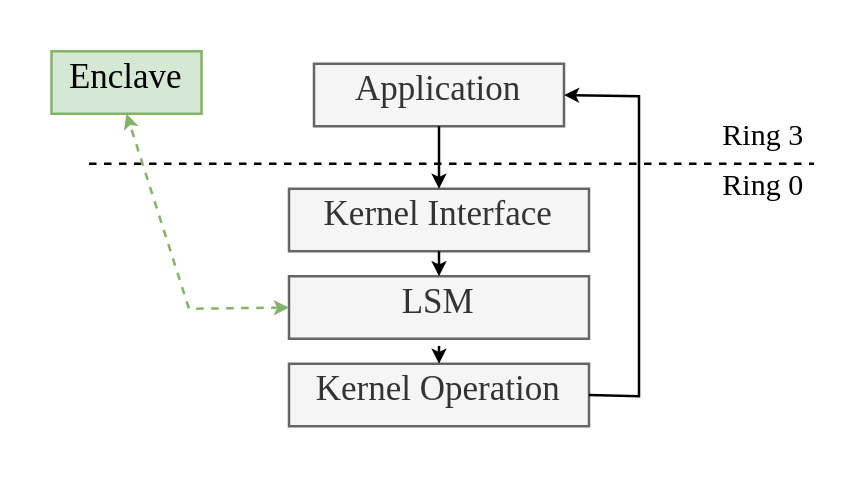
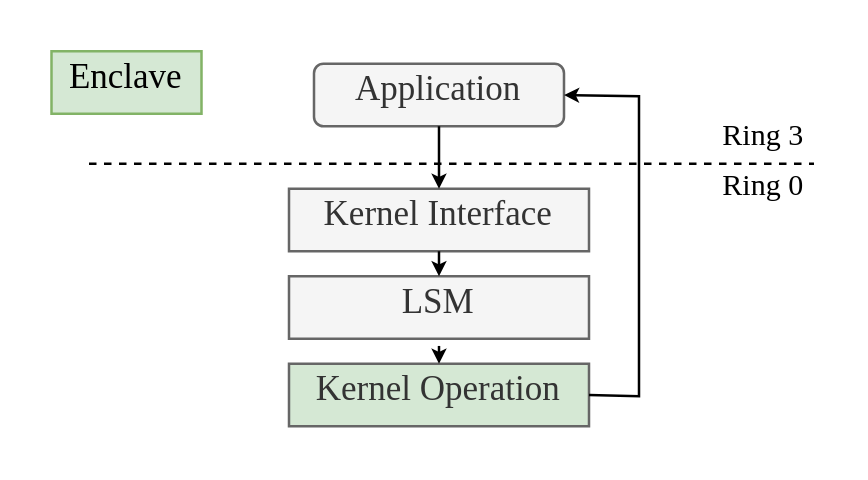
  <mxCell id="0" />
  <mxCell id="1" parent="0" />
  <mxCell id="2" value="" style="endArrow=none;dashed=1;html=1;" parent="1" edge="1"><mxGeometry width="50" height="50" relative="1" as="geometry"><mxPoint x="35" y="65" as="sourcePoint" /><mxPoint x="325" y="65" as="targetPoint" /></mxGeometry></mxCell>
- <mxCell id="3" value="Application" style="rounded=0;whiteSpace=wrap;html=1;fillColor=#f5f5f5;strokeColor=#666666;fontColor=#333333;fontFamily=Linux Libertine O;spacingBottom=4;fontSize=14;" parent="1" vertex="1"><mxGeometry x="125" y="25" width="100" height="25" as="geometry" /></mxCell>
+ <mxCell id="3" value="Application" style="whiteSpace=wrap;html=1;fillColor=#f5f5f5;strokeColor=#666666;fontColor=#333333;fontFamily=Linux Libertine O;spacingBottom=4;fontSize=14;rounded=1;" parent="1" vertex="1"><mxGeometry x="125" y="25" width="100" height="25" as="geometry" /></mxCell>
  <mxCell id="4" value="Kernel Interface" style="rounded=0;whiteSpace=wrap;html=1;fillColor=#f5f5f5;strokeColor=#666666;fontColor=#333333;fontFamily=Linux Libertine O;spacingBottom=4;fontSize=14;" parent="1" vertex="1"><mxGeometry x="115" y="75" width="120" height="25" as="geometry" /></mxCell>
  <mxCell id="5" value="LSM" style="rounded=0;whiteSpace=wrap;html=1;fillColor=#f5f5f5;strokeColor=#666666;fontColor=#333333;fontFamily=Linux Libertine O;spacingBottom=4;fontSize=14;" parent="1" vertex="1"><mxGeometry x="115" y="110" width="120" height="25" as="geometry" /></mxCell>
- <mxCell id="6" value="Kernel Operation" style="rounded=0;whiteSpace=wrap;html=1;fillColor=#f5f5f5;strokeColor=#666666;fontColor=#333333;fontFamily=Linux Libertine O;spacingBottom=4;fontSize=14;" parent="1" vertex="1"><mxGeometry x="115" y="145" width="120" height="25" as="geometry" /></mxCell>
+ <mxCell id="6" value="Kernel Operation" style="rounded=0;whiteSpace=wrap;html=1;fillColor=#d5e8d4;strokeColor=#666666;fontColor=#333333;fontFamily=Linux Libertine O;spacingBottom=4;fontSize=14;" parent="1" vertex="1"><mxGeometry x="115" y="145" width="120" height="25" as="geometry" /></mxCell>
  <mxCell id="7" value="Enclave" style="rounded=0;whiteSpace=wrap;html=1;fillColor=#d5e8d4;strokeColor=#82b366;fontFamily=Linux Libertine O;spacingBottom=3;fontSize=14;" parent="1" vertex="1"><mxGeometry x="20" y="20" width="60" height="25" as="geometry" /></mxCell>
  <mxCell id="8" value="" style="endArrow=none;startArrow=classic;html=1;exitX=0.5;exitY=0;exitDx=0;exitDy=0;entryX=0.5;entryY=1;entryDx=0;entryDy=0;startSize=3;endFill=0;" parent="1" source="4" target="3" edge="1"><mxGeometry width="50" height="50" relative="1" as="geometry"><mxPoint x="125" y="95" as="sourcePoint" /><mxPoint x="175" y="55" as="targetPoint" /></mxGeometry></mxCell>
  <mxCell id="9" value="" style="endArrow=none;startArrow=classic;html=1;exitX=0.5;exitY=0;exitDx=0;exitDy=0;entryX=0.5;entryY=1;entryDx=0;entryDy=0;startSize=3;endFill=0;" parent="1" source="5" target="4" edge="1"><mxGeometry width="50" height="50" relative="1" as="geometry"><mxPoint x="125" y="95" as="sourcePoint" /><mxPoint x="275" y="115" as="targetPoint" /></mxGeometry></mxCell>
  <mxCell id="10" value="" style="endArrow=none;startArrow=classic;html=1;entryX=0.5;entryY=1;entryDx=0;entryDy=0;exitX=0.5;exitY=0;exitDx=0;exitDy=0;startSize=3;endFill=0;dashed=1;" parent="1" source="6" target="5" edge="1"><mxGeometry width="50" height="50" relative="1" as="geometry"><mxPoint x="125" y="95" as="sourcePoint" /><mxPoint x="175" y="45" as="targetPoint" /></mxGeometry></mxCell>
  <mxCell id="11" value="" style="endArrow=classic;html=1;exitX=1;exitY=0.5;exitDx=0;exitDy=0;entryX=1;entryY=0.5;entryDx=0;entryDy=0;rounded=0;endSize=3;" parent="1" source="6" target="3" edge="1"><mxGeometry width="50" height="50" relative="1" as="geometry"><mxPoint x="125" y="95" as="sourcePoint" /><mxPoint x="175" y="45" as="targetPoint" /><Array as="points"><mxPoint x="255" y="158" /><mxPoint x="255" y="38" /></Array></mxGeometry></mxCell>
- <mxCell id="12" value="" style="endArrow=classic;startArrow=classic;html=1;strokeWidth=1;entryX=0.5;entryY=1;entryDx=0;entryDy=0;exitX=0;exitY=0.5;exitDx=0;exitDy=0;rounded=0;fillColor=#d5e8d4;strokeColor=#82b366;endSize=3;startSize=3;dashed=1;" parent="1" source="5" target="7" edge="1"><mxGeometry width="50" height="50" relative="1" as="geometry"><mxPoint x="125" y="95" as="sourcePoint" /><mxPoint x="175" y="45" as="targetPoint" /><Array as="points"><mxPoint x="75" y="123" /></Array></mxGeometry></mxCell>
  <mxCell id="13" value="Ring 3" style="text;html=1;strokeColor=none;fillColor=none;align=center;verticalAlign=middle;whiteSpace=wrap;rounded=0;fontFamily=Linux Libertine O;fontSize=12;spacingBottom=2;" parent="1" vertex="1"><mxGeometry x="285" y="45" width="40" height="20" as="geometry" /></mxCell>
  <mxCell id="14" value="Ring 0" style="text;html=1;strokeColor=none;fillColor=none;align=center;verticalAlign=middle;whiteSpace=wrap;rounded=0;fontFamily=Linux Libertine O;fontSize=12;spacingBottom=2;" parent="1" vertex="1"><mxGeometry x="285" y="65" width="40" height="20" as="geometry" /></mxCell>
